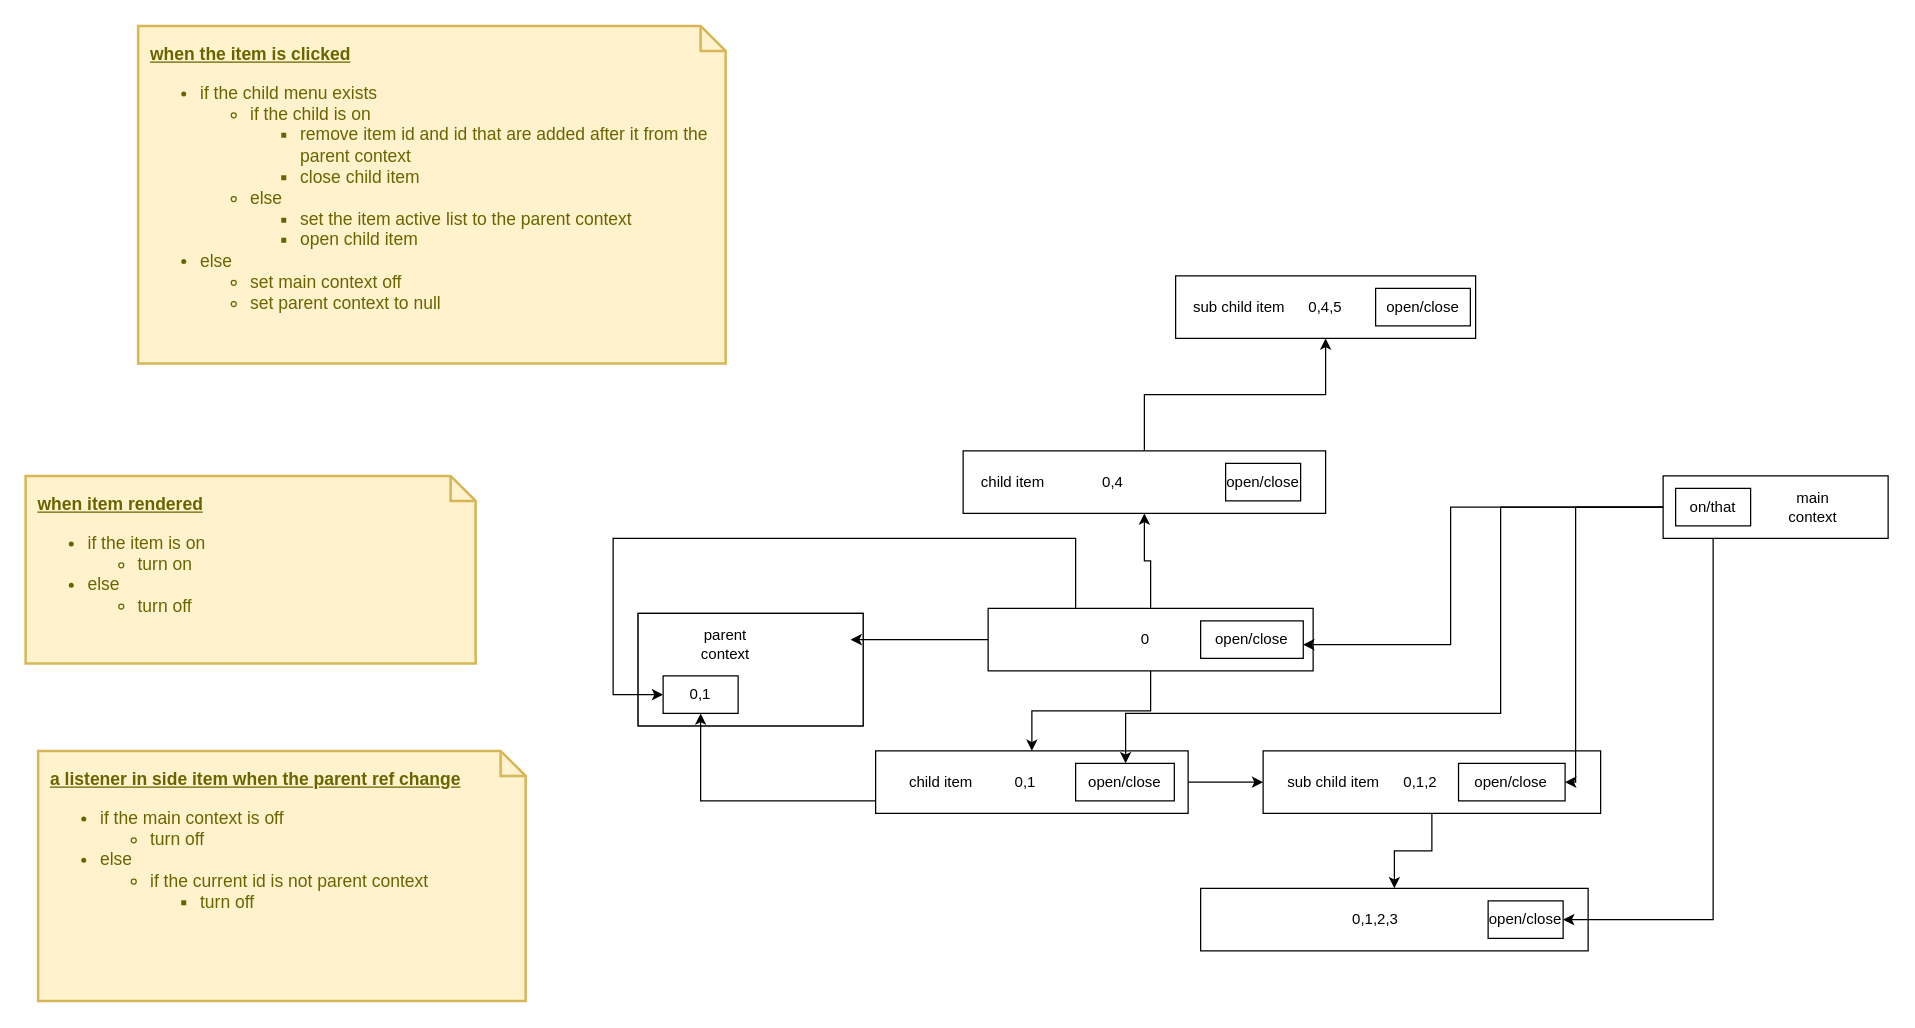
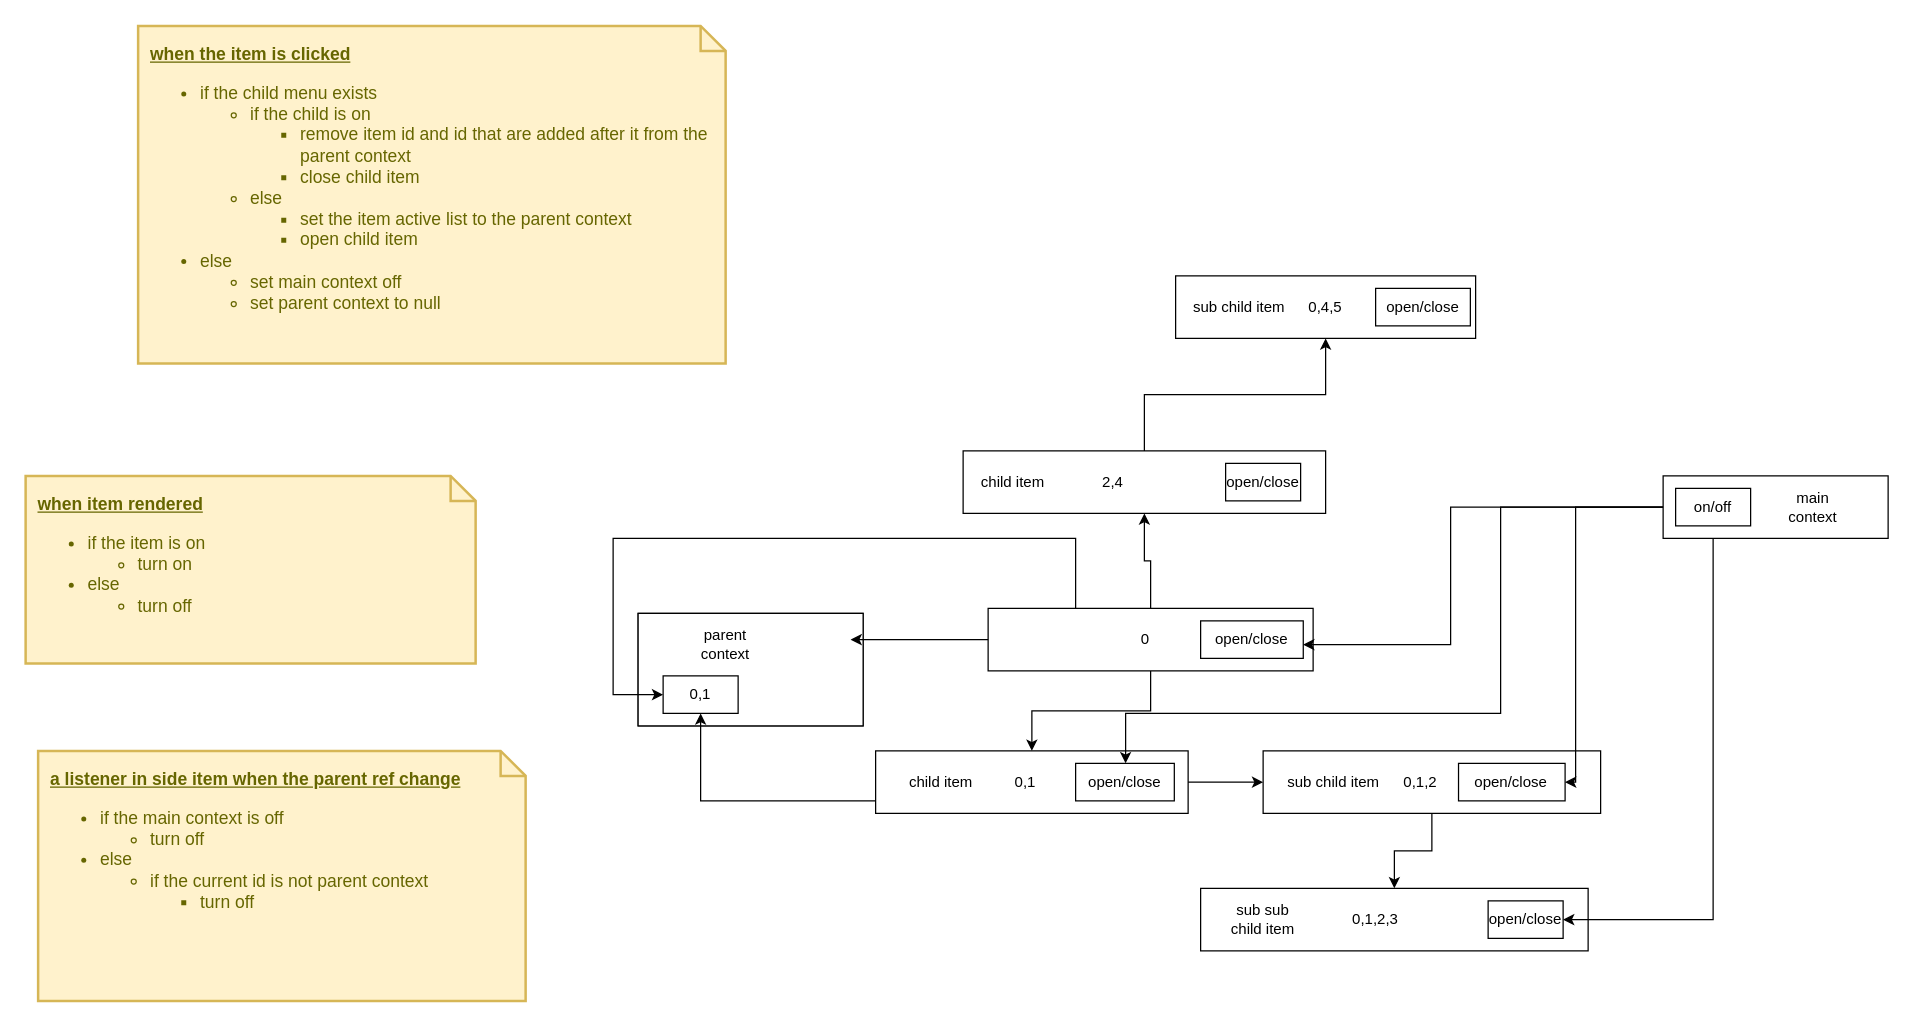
  <mxCell id="0" />
  <mxCell id="1" parent="0" />
  <mxCell id="2" value="" style="group;strokeColor=none;" parent="1" vertex="1" connectable="0"><mxGeometry x="790" y="486" width="260" height="50" as="geometry" /></mxCell>
  <mxCell id="3" value="" style="rounded=0;whiteSpace=wrap;html=1;" parent="2" vertex="1"><mxGeometry width="260" height="50" as="geometry" /></mxCell>
  <mxCell id="4" value="open/close" style="text;html=1;strokeColor=default;fillColor=none;align=center;verticalAlign=middle;whiteSpace=wrap;rounded=0;" parent="2" vertex="1"><mxGeometry x="169.996" y="10" width="82.105" height="30" as="geometry" /></mxCell>
  <mxCell id="5" value="0" style="text;html=1;strokeColor=none;fillColor=none;align=center;verticalAlign=middle;whiteSpace=wrap;rounded=0;" vertex="1" parent="2"><mxGeometry x="95.79" y="10" width="60" height="30" as="geometry" /></mxCell>
  <mxCell id="6" value="" style="group" parent="1" vertex="1" connectable="0"><mxGeometry x="700" y="600" width="250" height="50" as="geometry" /></mxCell>
  <mxCell id="7" value="" style="rounded=0;whiteSpace=wrap;html=1;" parent="6" vertex="1"><mxGeometry width="250.0" height="50" as="geometry" /></mxCell>
  <mxCell id="8" value="child item" style="text;html=1;strokeColor=none;fillColor=none;align=center;verticalAlign=middle;whiteSpace=wrap;rounded=0;" parent="6" vertex="1"><mxGeometry x="13.158" y="10" width="78.947" height="30" as="geometry" /></mxCell>
  <mxCell id="9" value="open/close" style="text;html=1;strokeColor=default;fillColor=none;align=center;verticalAlign=middle;whiteSpace=wrap;rounded=0;" parent="6" vertex="1"><mxGeometry x="159.997" y="10" width="78.947" height="30" as="geometry" /></mxCell>
  <mxCell id="10" value="0,1" style="text;html=1;strokeColor=none;fillColor=none;align=center;verticalAlign=middle;whiteSpace=wrap;rounded=0;" vertex="1" parent="6"><mxGeometry x="90" y="10" width="60" height="30" as="geometry" /></mxCell>
  <mxCell id="11" style="edgeStyle=orthogonalEdgeStyle;rounded=0;orthogonalLoop=1;jettySize=auto;html=1;" parent="1" source="3" target="7" edge="1"><mxGeometry relative="1" as="geometry" /></mxCell>
  <mxCell id="12" value="" style="group" parent="1" vertex="1" connectable="0"><mxGeometry x="1010" y="600" width="270" height="50" as="geometry" /></mxCell>
  <mxCell id="13" value="" style="rounded=0;whiteSpace=wrap;html=1;" parent="12" vertex="1"><mxGeometry width="270" height="50" as="geometry" /></mxCell>
  <mxCell id="14" value="sub child item" style="text;html=1;strokeColor=none;fillColor=none;align=center;verticalAlign=middle;whiteSpace=wrap;rounded=0;" parent="12" vertex="1"><mxGeometry x="14.211" y="10" width="85.263" height="30" as="geometry" /></mxCell>
  <mxCell id="15" value="open/close" style="text;html=1;strokeColor=default;fillColor=none;align=center;verticalAlign=middle;whiteSpace=wrap;rounded=0;" parent="12" vertex="1"><mxGeometry x="156.316" y="10" width="85.263" height="30" as="geometry" /></mxCell>
  <mxCell id="16" value="0,1,2" style="text;html=1;strokeColor=none;fillColor=none;align=center;verticalAlign=middle;whiteSpace=wrap;rounded=0;" vertex="1" parent="12"><mxGeometry x="96.32" y="10" width="60" height="30" as="geometry" /></mxCell>
  <mxCell id="17" value="" style="group" parent="1" vertex="1" connectable="0"><mxGeometry x="1080" y="710" width="190" height="50" as="geometry" /></mxCell>
  <mxCell id="18" value="" style="rounded=0;whiteSpace=wrap;html=1;" parent="17" vertex="1"><mxGeometry x="-120" width="310" height="50" as="geometry" /></mxCell>
  <mxCell id="19" value="open/close" style="text;html=1;strokeColor=default;fillColor=none;align=center;verticalAlign=middle;whiteSpace=wrap;rounded=0;" parent="17" vertex="1"><mxGeometry x="110" y="10" width="60" height="30" as="geometry" /></mxCell>
  <mxCell id="20" value="0,1,2,3" style="text;html=1;strokeColor=none;fillColor=none;align=center;verticalAlign=middle;whiteSpace=wrap;rounded=0;" vertex="1" parent="17"><mxGeometry x="-10" y="10" width="60" height="30" as="geometry" /></mxCell>
  <mxCell id="21" style="edgeStyle=orthogonalEdgeStyle;rounded=0;orthogonalLoop=1;jettySize=auto;html=1;entryX=0;entryY=0.5;entryDx=0;entryDy=0;" parent="1" source="7" target="13" edge="1"><mxGeometry relative="1" as="geometry" /></mxCell>
  <mxCell id="22" style="edgeStyle=orthogonalEdgeStyle;rounded=0;orthogonalLoop=1;jettySize=auto;html=1;" parent="1" source="13" target="18" edge="1"><mxGeometry relative="1" as="geometry" /></mxCell>
  <mxCell id="23" style="edgeStyle=orthogonalEdgeStyle;rounded=0;orthogonalLoop=1;jettySize=auto;html=1;" parent="1" source="31" target="4" edge="1"><mxGeometry relative="1" as="geometry"><Array as="points"><mxPoint x="1160" y="405" /><mxPoint x="1160" y="515" /></Array></mxGeometry></mxCell>
  <mxCell id="24" style="edgeStyle=orthogonalEdgeStyle;rounded=0;orthogonalLoop=1;jettySize=auto;html=1;" parent="1" source="31" target="9" edge="1"><mxGeometry relative="1" as="geometry"><Array as="points"><mxPoint x="1200" y="405" /><mxPoint x="1200" y="570" /><mxPoint x="900" y="570" /></Array></mxGeometry></mxCell>
  <mxCell id="25" style="edgeStyle=orthogonalEdgeStyle;rounded=0;orthogonalLoop=1;jettySize=auto;html=1;" parent="1" source="31" target="15" edge="1"><mxGeometry relative="1" as="geometry"><Array as="points"><mxPoint x="1260" y="405" /><mxPoint x="1260" y="625" /></Array></mxGeometry></mxCell>
  <mxCell id="26" style="edgeStyle=orthogonalEdgeStyle;rounded=0;orthogonalLoop=1;jettySize=auto;html=1;" parent="1" source="31" target="19" edge="1"><mxGeometry relative="1" as="geometry"><Array as="points"><mxPoint x="1370" y="735" /></Array></mxGeometry></mxCell>
  <mxCell id="27" value="&lt;b&gt;&lt;u&gt;when item rendered&lt;br&gt;&lt;/u&gt;&lt;/b&gt;&lt;ul&gt;&lt;li&gt;&lt;span style=&quot;background-color: initial;&quot;&gt;if the item is on&lt;/span&gt;&lt;br&gt;&lt;/li&gt;&lt;ul&gt;&lt;li&gt;&lt;span style=&quot;background-color: initial;&quot;&gt;turn on&lt;/span&gt;&lt;br&gt;&lt;/li&gt;&lt;/ul&gt;&lt;li&gt;&lt;span style=&quot;background-color: initial;&quot;&gt;else&lt;/span&gt;&lt;br&gt;&lt;/li&gt;&lt;ul&gt;&lt;li&gt;&lt;span style=&quot;background-color: initial;&quot;&gt;turn off&amp;nbsp;&lt;/span&gt;&lt;br&gt;&lt;/li&gt;&lt;/ul&gt;&lt;/ul&gt;" style="shape=note;strokeWidth=2;fontSize=14;size=20;whiteSpace=wrap;html=1;fillColor=#fff2cc;strokeColor=#d6b656;fontColor=#666600;align=left;spacingLeft=8;verticalAlign=top;spacingTop=8;" parent="1" vertex="1"><mxGeometry x="20" y="380" width="360" height="150" as="geometry" /></mxCell>
  <mxCell id="28" value="" style="group" parent="1" vertex="1" connectable="0"><mxGeometry x="1330" y="380" width="180" height="50" as="geometry" /></mxCell>
  <mxCell id="29" value="" style="rounded=0;whiteSpace=wrap;html=1;strokeColor=default;" parent="28" vertex="1"><mxGeometry width="180" height="50" as="geometry" /></mxCell>
  <mxCell id="30" value="" style="group" parent="28" vertex="1" connectable="0"><mxGeometry x="10" y="10" width="140" height="30" as="geometry" /></mxCell>
- <mxCell id="31" value="on/that" style="text;html=1;strokeColor=default;fillColor=none;align=center;verticalAlign=middle;whiteSpace=wrap;rounded=0;" parent="30" vertex="1"><mxGeometry width="60" height="30" as="geometry" /></mxCell>
+ <mxCell id="31" value="on/off" style="text;html=1;strokeColor=default;fillColor=none;align=center;verticalAlign=middle;whiteSpace=wrap;rounded=0;" parent="30" vertex="1"><mxGeometry width="60" height="30" as="geometry" /></mxCell>
  <mxCell id="32" value="main context" style="text;html=1;strokeColor=none;fillColor=none;align=center;verticalAlign=middle;whiteSpace=wrap;rounded=0;" parent="30" vertex="1"><mxGeometry x="80" width="60" height="30" as="geometry" /></mxCell>
  <mxCell id="33" value="" style="group;strokeColor=default;" parent="1" vertex="1" connectable="0"><mxGeometry x="510" y="490" width="180" height="90" as="geometry" /></mxCell>
  <mxCell id="34" value="" style="rounded=0;whiteSpace=wrap;html=1;strokeColor=default;" parent="33" vertex="1"><mxGeometry width="180" height="90" as="geometry" /></mxCell>
  <mxCell id="35" value="parent context" style="text;html=1;strokeColor=none;fillColor=none;align=center;verticalAlign=middle;whiteSpace=wrap;rounded=0;" parent="33" vertex="1"><mxGeometry x="40" y="10" width="60" height="30" as="geometry" /></mxCell>
  <mxCell id="36" value="0,1" style="text;html=1;strokeColor=default;fillColor=none;align=center;verticalAlign=middle;whiteSpace=wrap;rounded=0;" parent="33" vertex="1"><mxGeometry x="20" y="50" width="60" height="30" as="geometry" /></mxCell>
  <mxCell id="37" style="edgeStyle=orthogonalEdgeStyle;rounded=0;orthogonalLoop=1;jettySize=auto;html=1;" parent="1" source="3" edge="1"><mxGeometry relative="1" as="geometry"><mxPoint x="680" y="511" as="targetPoint" /></mxGeometry></mxCell>
  <mxCell id="38" style="edgeStyle=orthogonalEdgeStyle;rounded=0;orthogonalLoop=1;jettySize=auto;html=1;" parent="1" source="7" target="36" edge="1"><mxGeometry relative="1" as="geometry"><Array as="points"><mxPoint x="560" y="640" /></Array></mxGeometry></mxCell>
  <mxCell id="39" value="&lt;u&gt;&lt;b&gt;when the item is clicked&lt;/b&gt;&lt;/u&gt;&lt;br&gt;&lt;div style=&quot;&quot;&gt;&lt;ul&gt;&lt;li&gt;if the child menu exists&lt;/li&gt;&lt;ul&gt;&lt;li&gt;if the child is on&lt;/li&gt;&lt;ul&gt;&lt;li&gt;&lt;span style=&quot;background-color: initial;&quot;&gt;remove item id and id that are added after it from the parent context&lt;/span&gt;&lt;/li&gt;&lt;li&gt;&lt;span style=&quot;background-color: initial;&quot;&gt;close child item&lt;/span&gt;&lt;/li&gt;&lt;/ul&gt;&lt;li&gt;else&lt;/li&gt;&lt;ul&gt;&lt;li&gt;set the item active list to the parent context&lt;/li&gt;&lt;li&gt;open child item&lt;/li&gt;&lt;/ul&gt;&lt;/ul&gt;&lt;li&gt;else&amp;nbsp;&lt;/li&gt;&lt;ul&gt;&lt;li&gt;set main context off&lt;/li&gt;&lt;li&gt;set parent context to null&lt;/li&gt;&lt;/ul&gt;&lt;/ul&gt;&lt;/div&gt;" style="shape=note;strokeWidth=2;fontSize=14;size=20;whiteSpace=wrap;html=1;fillColor=#fff2cc;strokeColor=#d6b656;fontColor=#666600;align=left;spacingTop=8;spacingLeft=8;verticalAlign=top;" parent="1" vertex="1"><mxGeometry x="110" y="20" width="470" height="270" as="geometry" /></mxCell>
  <mxCell id="40" style="edgeStyle=orthogonalEdgeStyle;rounded=0;orthogonalLoop=1;jettySize=auto;html=1;" parent="1" source="3" target="36" edge="1"><mxGeometry relative="1" as="geometry"><Array as="points"><mxPoint x="860" y="430" /><mxPoint x="490" y="430" /><mxPoint x="490" y="555" /></Array></mxGeometry></mxCell>
  <mxCell id="41" value="" style="group" parent="1" vertex="1" connectable="0"><mxGeometry x="870" y="360" width="190" height="50" as="geometry" /></mxCell>
  <mxCell id="42" value="" style="rounded=0;whiteSpace=wrap;html=1;" parent="41" vertex="1"><mxGeometry x="-100" width="290" height="50" as="geometry" /></mxCell>
  <mxCell id="43" value="open/close" style="text;html=1;strokeColor=default;fillColor=none;align=center;verticalAlign=middle;whiteSpace=wrap;rounded=0;" parent="41" vertex="1"><mxGeometry x="110" y="10" width="60" height="30" as="geometry" /></mxCell>
- <mxCell id="44" value="0,4" style="text;html=1;strokeColor=none;fillColor=none;align=center;verticalAlign=middle;whiteSpace=wrap;rounded=0;" vertex="1" parent="41"><mxGeometry x="-10.0" y="10" width="60" height="30" as="geometry" /></mxCell>
+ <mxCell id="44" value="2,4" style="text;html=1;strokeColor=none;fillColor=none;align=center;verticalAlign=middle;whiteSpace=wrap;rounded=0;" vertex="1" parent="41"><mxGeometry x="-10.0" y="10" width="60" height="30" as="geometry" /></mxCell>
  <mxCell id="45" style="edgeStyle=orthogonalEdgeStyle;rounded=0;orthogonalLoop=1;jettySize=auto;html=1;" parent="1" source="3" target="42" edge="1"><mxGeometry relative="1" as="geometry" /></mxCell>
  <mxCell id="46" value="" style="group" parent="1" vertex="1" connectable="0"><mxGeometry x="940" y="220" width="240" height="50" as="geometry" /></mxCell>
  <mxCell id="47" value="" style="rounded=0;whiteSpace=wrap;html=1;" parent="46" vertex="1"><mxGeometry width="240" height="50" as="geometry" /></mxCell>
  <mxCell id="48" value="sub child item" style="text;html=1;strokeColor=none;fillColor=none;align=center;verticalAlign=middle;whiteSpace=wrap;rounded=0;" parent="46" vertex="1"><mxGeometry x="12.632" y="10" width="75.789" height="30" as="geometry" /></mxCell>
  <mxCell id="49" value="open/close" style="text;html=1;strokeColor=default;fillColor=none;align=center;verticalAlign=middle;whiteSpace=wrap;rounded=0;" parent="46" vertex="1"><mxGeometry x="159.997" y="10" width="75.789" height="30" as="geometry" /></mxCell>
  <mxCell id="50" value="0,4,5" style="text;html=1;strokeColor=none;fillColor=none;align=center;verticalAlign=middle;whiteSpace=wrap;rounded=0;" vertex="1" parent="46"><mxGeometry x="90" y="10" width="60" height="30" as="geometry" /></mxCell>
  <mxCell id="51" style="edgeStyle=orthogonalEdgeStyle;rounded=0;orthogonalLoop=1;jettySize=auto;html=1;entryX=0.5;entryY=1;entryDx=0;entryDy=0;" parent="1" source="42" target="47" edge="1"><mxGeometry relative="1" as="geometry" /></mxCell>
  <mxCell id="52" value="&lt;u style=&quot;&quot;&gt;&lt;b&gt;a listener in side item when the parent ref change&lt;/b&gt;&lt;/u&gt;&lt;span style=&quot;background-color: initial;&quot;&gt;&lt;b&gt;&lt;u&gt;&lt;br&gt;&lt;/u&gt;&lt;/b&gt;&lt;/span&gt;&lt;ul&gt;&lt;li&gt;&lt;span style=&quot;background-color: initial;&quot;&gt;if the main context is off&amp;nbsp;&lt;/span&gt;&lt;/li&gt;&lt;ul&gt;&lt;li&gt;turn off&amp;nbsp;&lt;/li&gt;&lt;/ul&gt;&lt;li style=&quot;&quot;&gt;else&lt;/li&gt;&lt;ul&gt;&lt;li style=&quot;&quot;&gt;if the current id is not parent context&lt;/li&gt;&lt;ul&gt;&lt;li style=&quot;&quot;&gt;turn off&amp;nbsp;&lt;/li&gt;&lt;/ul&gt;&lt;/ul&gt;&lt;/ul&gt;" style="shape=note;strokeWidth=2;fontSize=14;size=20;whiteSpace=wrap;html=1;fillColor=#fff2cc;strokeColor=#d6b656;fontColor=#666600;align=left;spacingLeft=8;verticalAlign=top;spacingTop=8;" parent="1" vertex="1"><mxGeometry x="30" y="600" width="390" height="200" as="geometry" /></mxCell>
+ <mxCell id="53" value="sub sub child item" style="text;html=1;strokeColor=none;fillColor=none;align=center;verticalAlign=middle;whiteSpace=wrap;rounded=0;" parent="1" vertex="1"><mxGeometry x="980" y="720" width="60" height="30" as="geometry" /></mxCell>
  <mxCell id="54" value="child item" style="text;html=1;strokeColor=none;fillColor=none;align=center;verticalAlign=middle;whiteSpace=wrap;rounded=0;" parent="1" vertex="1"><mxGeometry x="780" y="370" width="60" height="30" as="geometry" /></mxCell>
